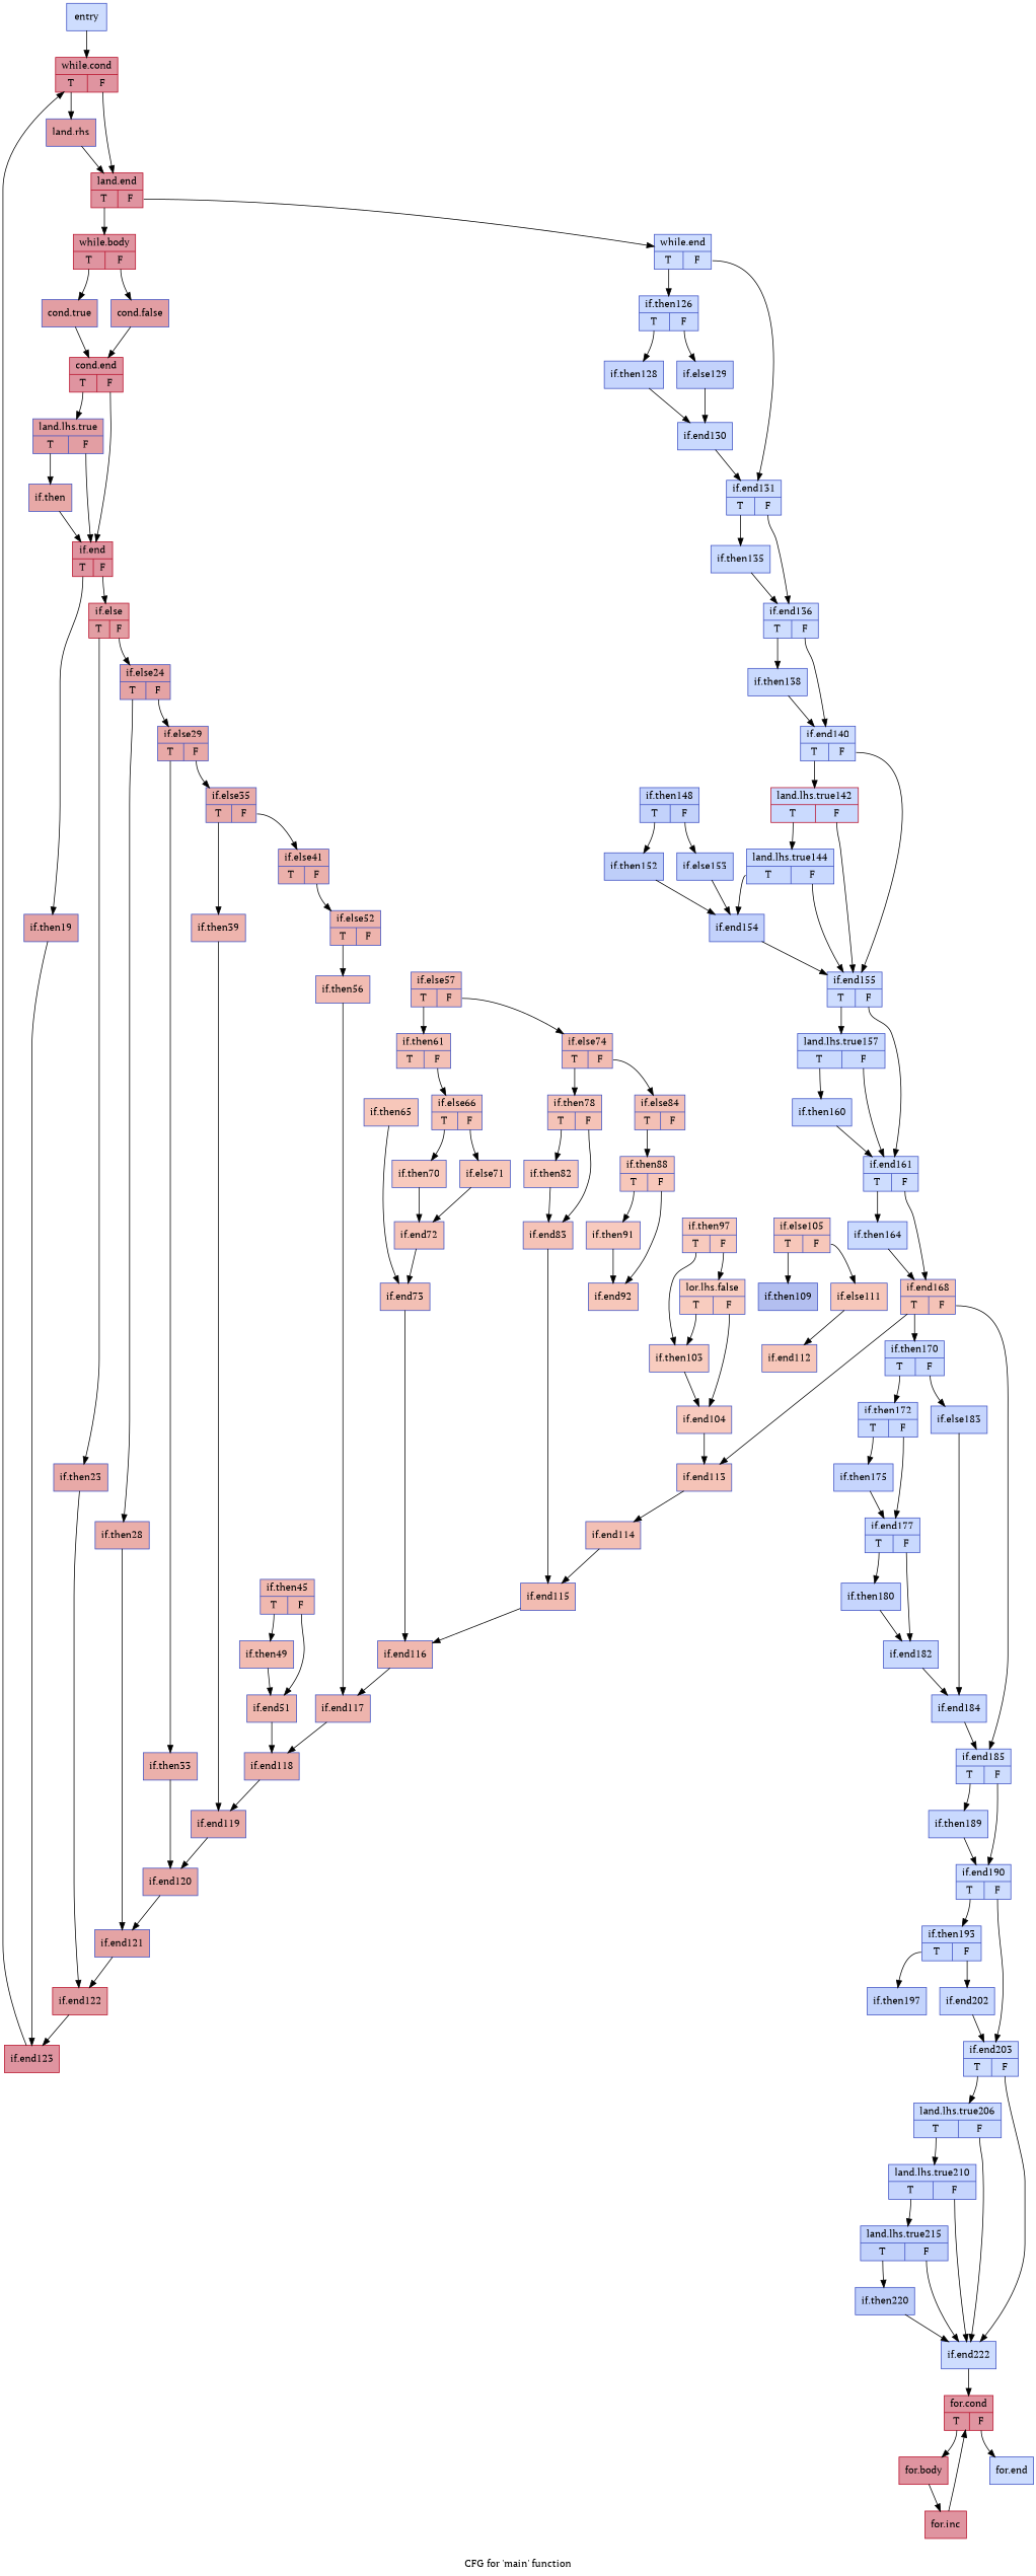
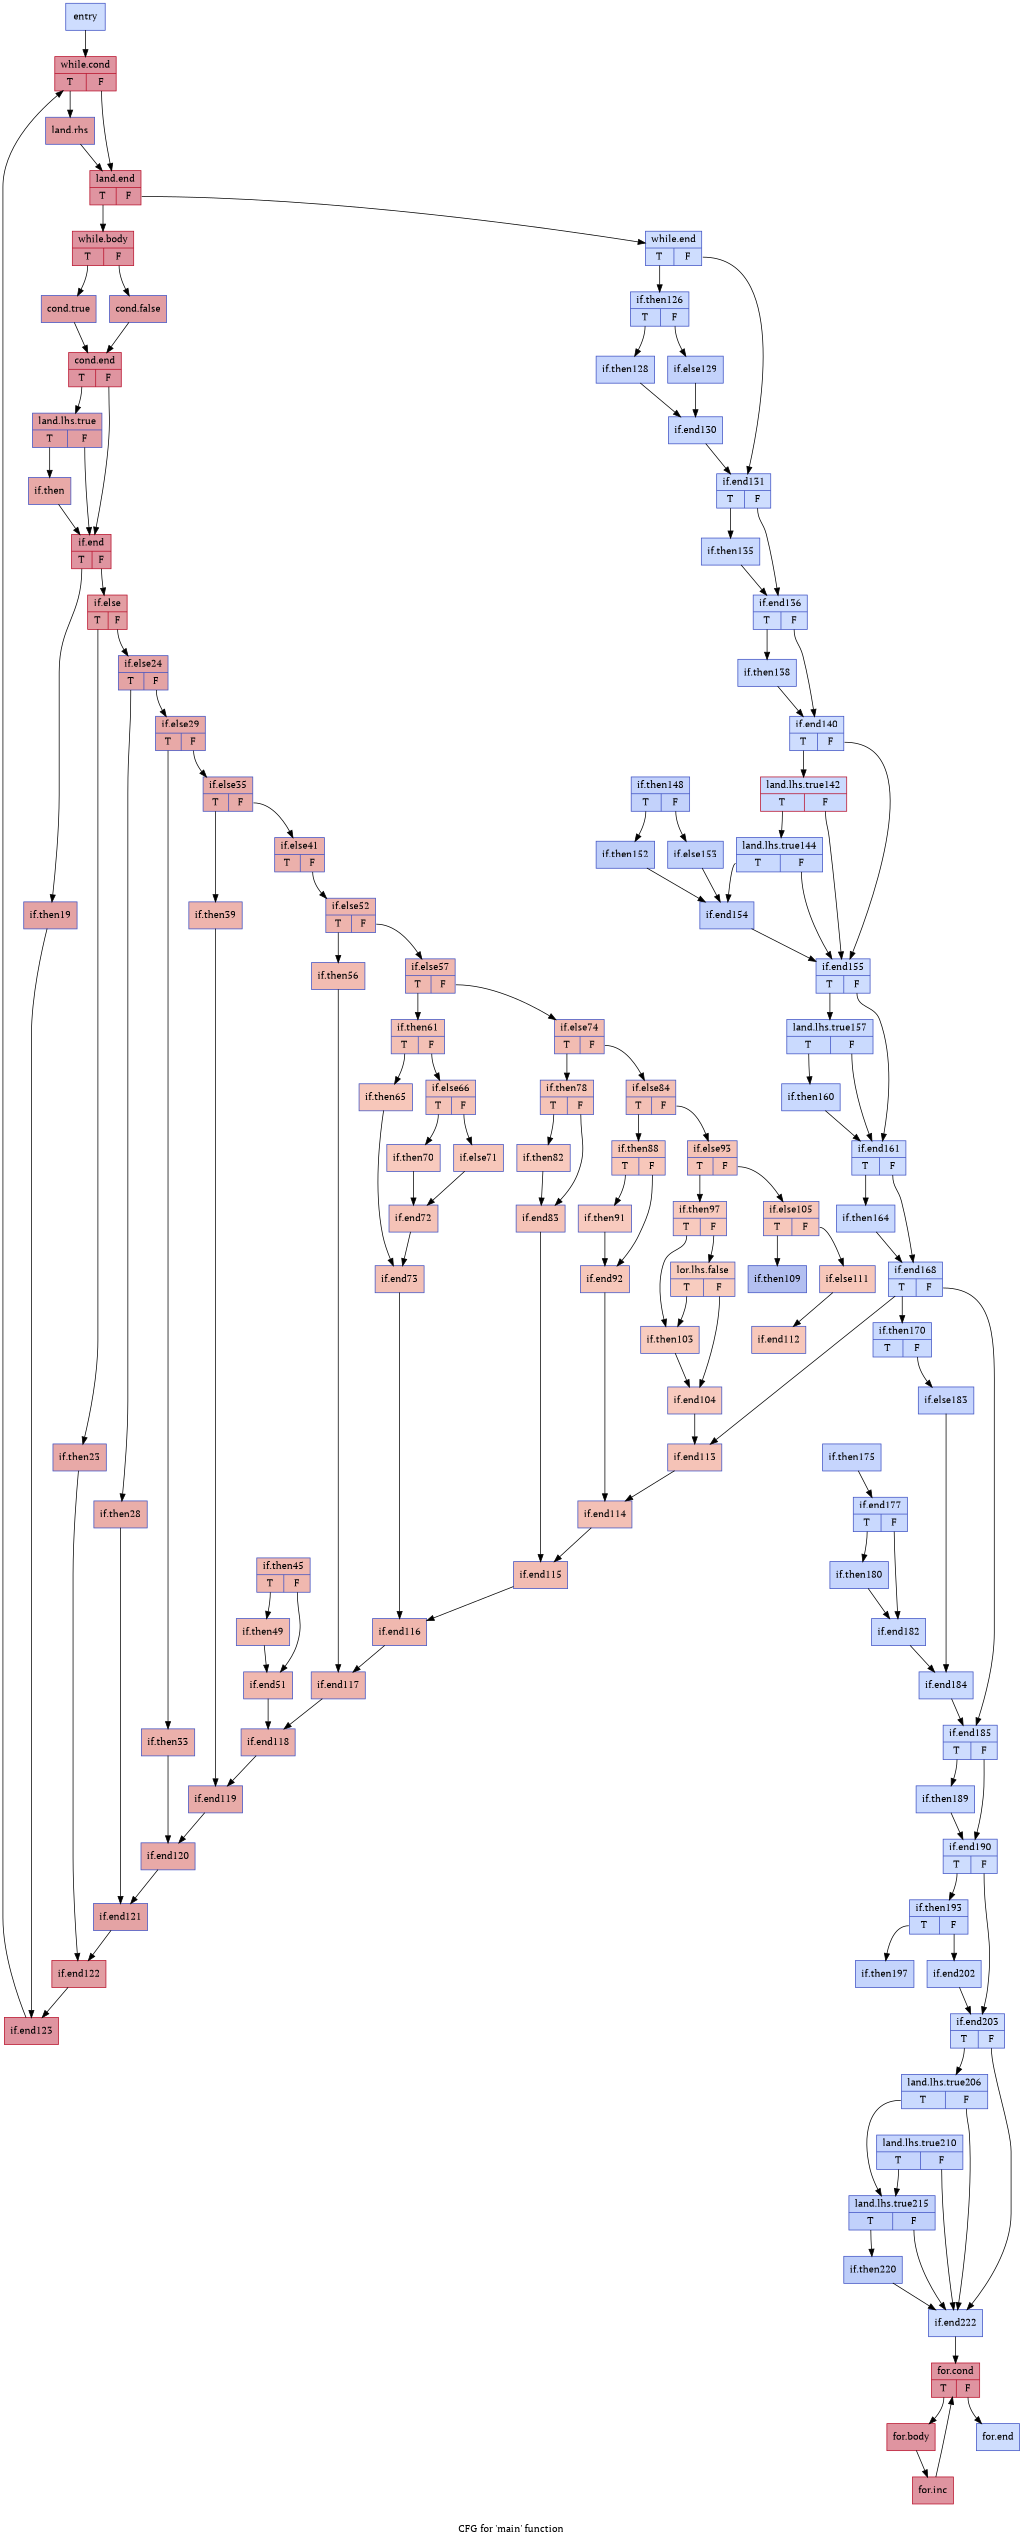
  digraph {
    fontname="PT Serif"
    label="CFG for 'main' function"
    node [color="#3d50c3ff" fillcolor="#8fb1fe70" fontname="PT Serif" shape=record style=filled]
    edge [fontname="PT Serif"]
    n1 [label="{entry}"]
    n2 [color="#b70d28ff" fillcolor="#b70d2870" label="{while.cond|{<s0>T|<s1>F}}"]
    n3 [fillcolor="#be242e70" label="{land.rhs}"]
    n4 [color="#b70d28ff" fillcolor="#b70d2870" label="{land.end|{<s0>T|<s1>F}}"]
    n5 [color="#b70d28ff" fillcolor="#b70d2870" label="{while.body|{<s0>T|<s1>F}}"]
    n6 [label="{while.end|{<s0>T|<s1>F}}"]
    n7 [fillcolor="#be242e70" label="{cond.true}"]
    n8 [fillcolor="#be242e70" label="{cond.false}"]
    n9 [fillcolor="#85a8fc70" label="{if.then126|{<s0>T|<s1>F}}"]
    n10 [label="{if.end131|{<s0>T|<s1>F}}"]
    n11 [color="#b70d28ff" fillcolor="#b70d2870" label="{cond.end|{<s0>T|<s1>F}}"]
    n12 [fillcolor="#7ea1fa70" label="{if.then128}"]
    n13 [fillcolor="#779af770" label="{if.else129}"]
    n14 [fillcolor="#88abfd70" label="{if.then135}"]
    n15 [label="{if.end136|{<s0>T|<s1>F}}"]
    n16 [fillcolor="#be242e70" label="{land.lhs.true|{<s0>T|<s1>F}}"]
    n17 [color="#b70d28ff" fillcolor="#b70d2870" label="{if.end|{<s0>T|<s1>F}}"]
    n18 [fillcolor="#ca3b3770" label="{if.then}"]
    n19 [fillcolor="#c32e3170" label="{if.then19}"]
    n20 [color="#b70d28ff" fillcolor="#be242e70" label="{if.else|{<s0>T|<s1>F}}"]
    n21 [color="#b70d28ff" fillcolor="#b70d2870" label="{if.end123}"]
    n22 [fillcolor="#ca3b3770" label="{if.then23}"]
    n23 [fillcolor="#c32e3170" label="{if.else24|{<s0>T|<s1>F}}"]
    n24 [color="#b70d28ff" fillcolor="#be242e70" label="{if.end122}"]
    n25 [fillcolor="#d0473d70" label="{if.then28}"]
    n26 [fillcolor="#ca3b3770" label="{if.else29|{<s0>T|<s1>F}}"]
    n27 [fillcolor="#c32e3170" label="{if.end121}"]
    n28 [fillcolor="#d24b4070" label="{if.then33}"]
    n29 [fillcolor="#cc403a70" label="{if.else35|{<s0>T|<s1>F}}"]
    n30 [fillcolor="#ca3b3770" label="{if.end120}"]
    n31 [fillcolor="#d8564670" label="{if.then39}"]
    n32 [fillcolor="#d24b4070" label="{if.else41|{<s0>T|<s1>F}}"]
    n33 [fillcolor="#cc403a70" label="{if.end119}"]
    n34 [fillcolor="#d8564670" label="{if.else52|{<s0>T|<s1>F}}"]
    n35 [fillcolor="#dc5d4a70" label="{if.then45|{<s0>T|<s1>F}}"]
    n36 [fillcolor="#e1675170" label="{if.then49}"]
    n37 [fillcolor="#dc5d4a70" label="{if.end51}"]
    n38 [fillcolor="#e1675170" label="{if.then56}"]
    n39 [fillcolor="#dc5d4a70" label="{if.else57|{<s0>T|<s1>F}}"]
    n40 [fillcolor="#d24b4070" label="{if.end118}"]
    n41 [fillcolor="#d8564670" label="{if.end117}"]
    n42 [fillcolor="#e5705870" label="{if.then61|{<s0>T|<s1>F}}"]
    n43 [fillcolor="#e1675170" label="{if.else74|{<s0>T|<s1>F}}"]
    n44 [fillcolor="#ec7f6370" label="{if.then65}"]
    n45 [fillcolor="#e8765c70" label="{if.else66|{<s0>T|<s1>F}}"]
    n46 [fillcolor="#e8765c70" label="{if.then78|{<s0>T|<s1>F}}"]
    n47 [fillcolor="#e5705870" label="{if.else84|{<s0>T|<s1>F}}"]
    n48 [fillcolor="#e5705870" label="{if.end73}"]
    n49 [fillcolor="#ef886b70" label="{if.then70}"]
    n50 [fillcolor="#ec7f6370" label="{if.else71}"]
    n51 [fillcolor="#ef886b70" label="{if.then82}"]
    n52 [fillcolor="#e8765c70" label="{if.end83}"]
    n53 [fillcolor="#ec7f6370" label="{if.then88|{<s0>T|<s1>F}}"]
+   n54 [fillcolor="#e8765c70" label="{if.else93|{<s0>T|<s1>F}}"]
    n55 [fillcolor="#dc5d4a70" label="{if.end116}"]
    n56 [fillcolor="#e8765c70" label="{if.end72}"]
    n57 [fillcolor="#e1675170" label="{if.end115}"]
    n58 [fillcolor="#ef886b70" label="{if.then91}"]
    n59 [fillcolor="#ec7f6370" label="{if.end92}"]
    n60 [fillcolor="#ef886b70" label="{if.then97|{<s0>T|<s1>F}}"]
    n61 [fillcolor="#ec7f6370" label="{if.else105|{<s0>T|<s1>F}}"]
    n62 [fillcolor="#e5705870" label="{if.end114}"]
    n63 [fillcolor="#f08b6e70" label="{if.then103}"]
    n64 [fillcolor="#f08b6e70" label="{lor.lhs.false|{<s0>T|<s1>F}}"]
    n65 [fillcolor="#536edd70" label="{if.then109}"]
    n66 [fillcolor="#ec7f6370" label="{if.else111}"]
    n67 [fillcolor="#ef886b70" label="{if.end104}"]
    n68 [fillcolor="#ec7f6370" label="{if.end112}"]
    n69 [fillcolor="#e8765c70" label="{if.end113}"]
    n70 [fillcolor="#85a8fc70" label="{if.end130}"]
    n71 [fillcolor="#88abfd70" label="{if.then138}"]
    n72 [label="{if.end140|{<s0>T|<s1>F}}"]
    n73 [color="#b70d28ff" fillcolor="#88abfd70" label="{land.lhs.true142|{<s0>T|<s1>F}}"]
    n74 [label="{if.end155|{<s0>T|<s1>F}}"]
    n75 [fillcolor="#85a8fc70" label="{land.lhs.true144|{<s0>T|<s1>F}}"]
    n76 [fillcolor="#88abfd70" label="{land.lhs.true157|{<s0>T|<s1>F}}"]
    n77 [label="{if.end161|{<s0>T|<s1>F}}"]
    n78 [fillcolor="#779af770" label="{if.end154}"]
    n79 [fillcolor="#85a8fc70" label="{if.then160}"]
    n80 [fillcolor="#88abfd70" label="{if.then164}"]
-   n81 [fillcolor="#e8765c70" label="{if.end168|{<s0>T|<s1>F}}"]
+   n81 [label="{if.end168|{<s0>T|<s1>F}}"]
    n82 [fillcolor="#779af770" label="{if.then148|{<s0>T|<s1>F}}"]
    n83 [fillcolor="#6c8ff170" label="{if.then152}"]
    n84 [fillcolor="#7396f570" label="{if.else153}"]
    n85 [fillcolor="#88abfd70" label="{if.then170|{<s0>T|<s1>F}}"]
    n86 [label="{if.end185|{<s0>T|<s1>F}}"]
-   n87 [fillcolor="#85a8fc70" label="{if.then172|{<s0>T|<s1>F}}"]
    n88 [fillcolor="#7ea1fa70" label="{if.else183}"]
    n89 [fillcolor="#85a8fc70" label="{if.then189}"]
    n90 [label="{if.end190|{<s0>T|<s1>F}}"]
    n91 [fillcolor="#7ea1fa70" label="{if.then175}"]
    n92 [fillcolor="#85a8fc70" label="{if.end177|{<s0>T|<s1>F}}"]
    n93 [fillcolor="#88abfd70" label="{if.end184}"]
    n94 [fillcolor="#85a8fc70" label="{if.then193|{<s0>T|<s1>F}}"]
    n95 [label="{if.end203|{<s0>T|<s1>F}}"]
    n96 [fillcolor="#7ea1fa70" label="{if.then180}"]
    n97 [fillcolor="#85a8fc70" label="{if.end182}"]
    n98 [fillcolor="#7a9df870" label="{if.then197}"]
    n99 [fillcolor="#85a8fc70" label="{if.end202}"]
    n100 [fillcolor="#88abfd70" label="{land.lhs.true206|{<s0>T|<s1>F}}"]
    n101 [label="{if.end222}"]
    n102 [fillcolor="#7ea1fa70" label="{land.lhs.true210|{<s0>T|<s1>F}}"]
    n103 [color="#b70d28ff" fillcolor="#b70d2870" label="{for.cond|{<s0>T|<s1>F}}"]
    n104 [fillcolor="#7396f570" label="{land.lhs.true215|{<s0>T|<s1>F}}"]
    n105 [color="#b70d28ff" fillcolor="#b70d2870" label="{for.body}"]
    n106 [label="{for.end}"]
    n107 [fillcolor="#6c8ff170" label="{if.then220}"]
    n108 [color="#b70d28ff" fillcolor="#b70d2870" label="{for.inc}"]
    n1 -> n2
    n2 -> n3 [tailport=s0]
    n2 -> n4 [tailport=s1]
    n3 -> n4
    n4 -> n5 [tailport=s0]
    n4 -> n6 [tailport=s1]
    n5 -> n7 [tailport=s0]
    n5 -> n8 [tailport=s1]
    n6 -> n9 [tailport=s0]
    n6 -> n10 [tailport=s1]
    n7 -> n11
    n8 -> n11
    n9 -> n12 [tailport=s0]
    n9 -> n13 [tailport=s1]
    n10 -> n14 [tailport=s0]
    n10 -> n15 [tailport=s1]
    n11 -> n16 [tailport=s0]
    n11 -> n17 [tailport=s1]
    n12 -> n70
    n13 -> n70
    n14 -> n15
    n15 -> n71 [tailport=s0]
    n15 -> n72 [tailport=s1]
    n16 -> n17 [tailport=s1]
    n16 -> n18 [tailport=s0]
    n17 -> n19 [tailport=s0]
    n17 -> n20 [tailport=s1]
    n18 -> n17
    n19 -> n21
    n20 -> n22 [tailport=s0]
    n20 -> n23 [tailport=s1]
    n21 -> n2
    n22 -> n24
    n23 -> n25 [tailport=s0]
    n23 -> n26 [tailport=s1]
    n24 -> n21
    n25 -> n27
    n26 -> n28 [tailport=s0]
    n26 -> n29 [tailport=s1]
    n27 -> n24
    n28 -> n30
    n29 -> n31 [tailport=s0]
    n29 -> n32 [tailport=s1]
    n30 -> n27
    n31 -> n33
    n32 -> n34 [tailport=s1]
    n33 -> n30
    n34 -> n38 [tailport=s0]
+   n34 -> n39 [tailport=s1]
    n35 -> n36 [tailport=s0]
    n35 -> n37 [tailport=s1]
    n36 -> n37
    n37 -> n40
    n38 -> n41
    n39 -> n42 [tailport=s0]
    n39 -> n43 [tailport=s1]
    n40 -> n33
    n41 -> n40
+   n42 -> n44 [tailport=s0]
    n42 -> n45 [tailport=s1]
    n43 -> n46 [tailport=s0]
    n43 -> n47 [tailport=s1]
    n44 -> n48
    n45 -> n49 [tailport=s0]
    n45 -> n50 [tailport=s1]
    n46 -> n51 [tailport=s0]
    n46 -> n52 [tailport=s1]
    n47 -> n53 [tailport=s0]
+   n47 -> n54 [tailport=s1]
    n48 -> n55
    n49 -> n56
    n50 -> n56
    n51 -> n52
    n52 -> n57
    n53 -> n58 [tailport=s0]
    n53 -> n59 [tailport=s1]
+   n54 -> n60 [tailport=s0]
+   n54 -> n61 [tailport=s1]
    n55 -> n41
    n56 -> n48
    n57 -> n55
    n58 -> n59
+   n59 -> n62
    n60 -> n63 [tailport=s0]
    n60 -> n64 [tailport=s1]
    n61 -> n65 [tailport=s0]
    n61 -> n66 [tailport=s1]
    n62 -> n57
    n63 -> n67
    n64 -> n63 [tailport=s0]
    n64 -> n67 [tailport=s1]
    n66 -> n68
    n67 -> n69
    n69 -> n62
    n70 -> n10
    n71 -> n72
    n72 -> n73 [tailport=s0]
    n72 -> n74 [tailport=s1]
    n73 -> n74 [tailport=s1]
    n73 -> n75 [tailport=s0]
    n74 -> n76 [tailport=s0]
    n74 -> n77 [tailport=s1]
    n75 -> n74 [tailport=s1]
    n75 -> n78 [tailport=s0]
    n76 -> n77 [tailport=s1]
    n76 -> n79 [tailport=s0]
    n77 -> n80 [tailport=s0]
    n77 -> n81 [tailport=s1]
    n78 -> n74
    n79 -> n77
    n80 -> n81
    n81 -> n69
    n81 -> n85 [tailport=s0]
    n81 -> n86 [tailport=s1]
    n82 -> n83 [tailport=s0]
    n82 -> n84 [tailport=s1]
    n83 -> n78
    n84 -> n78
-   n85 -> n87 [tailport=s0]
    n85 -> n88 [tailport=s1]
    n86 -> n89 [tailport=s0]
    n86 -> n90 [tailport=s1]
-   n87 -> n91 [tailport=s0]
-   n87 -> n92 [tailport=s1]
    n88 -> n93
    n89 -> n90
    n90 -> n94 [tailport=s0]
    n90 -> n95 [tailport=s1]
    n91 -> n92
    n92 -> n96 [tailport=s0]
    n92 -> n97 [tailport=s1]
    n93 -> n86
    n94 -> n98 [tailport=s0]
    n94 -> n99 [tailport=s1]
    n95 -> n100 [tailport=s0]
    n95 -> n101 [tailport=s1]
    n96 -> n97
    n97 -> n93
    n99 -> n95
    n100 -> n101 [tailport=s1]
-   n100 -> n102 [tailport=s0]
+   n100 -> n104 [tailport=s0]
    n101 -> n103
    n102 -> n101 [tailport=s1]
    n102 -> n104 [tailport=s0]
    n103 -> n105 [tailport=s0]
    n103 -> n106 [tailport=s1]
    n104 -> n101 [tailport=s1]
    n104 -> n107 [tailport=s0]
    n105 -> n108
    n107 -> n101
    n108 -> n103
  }
